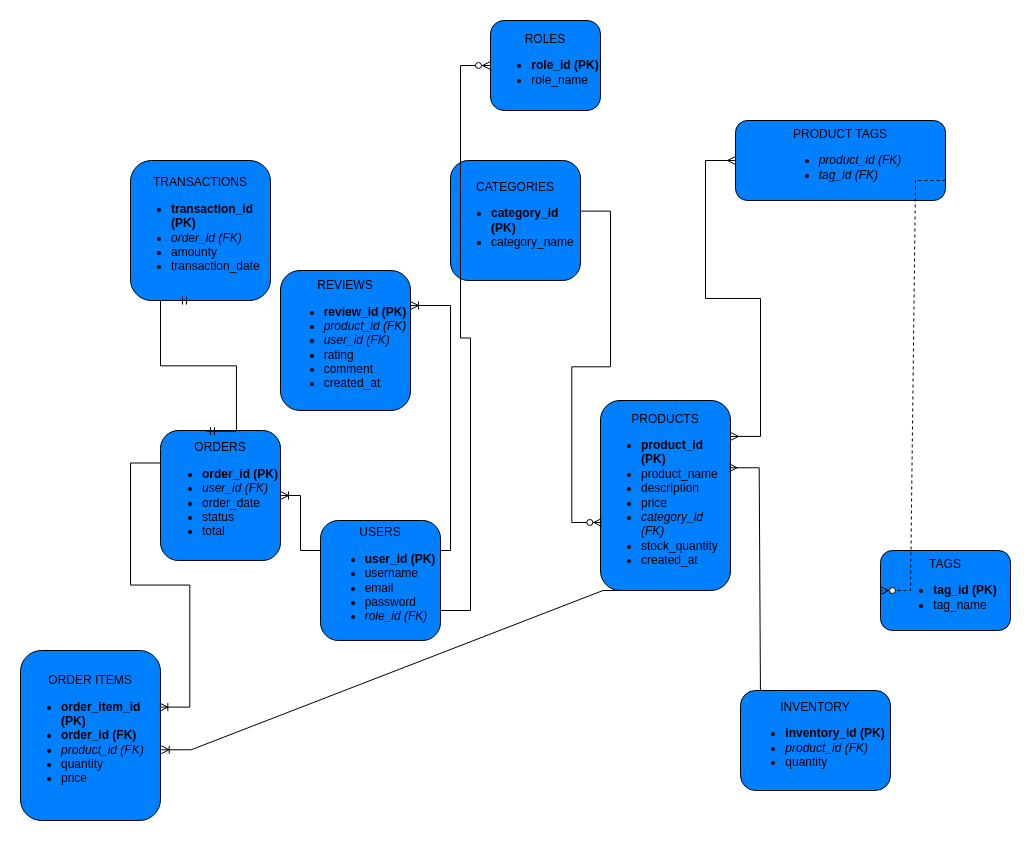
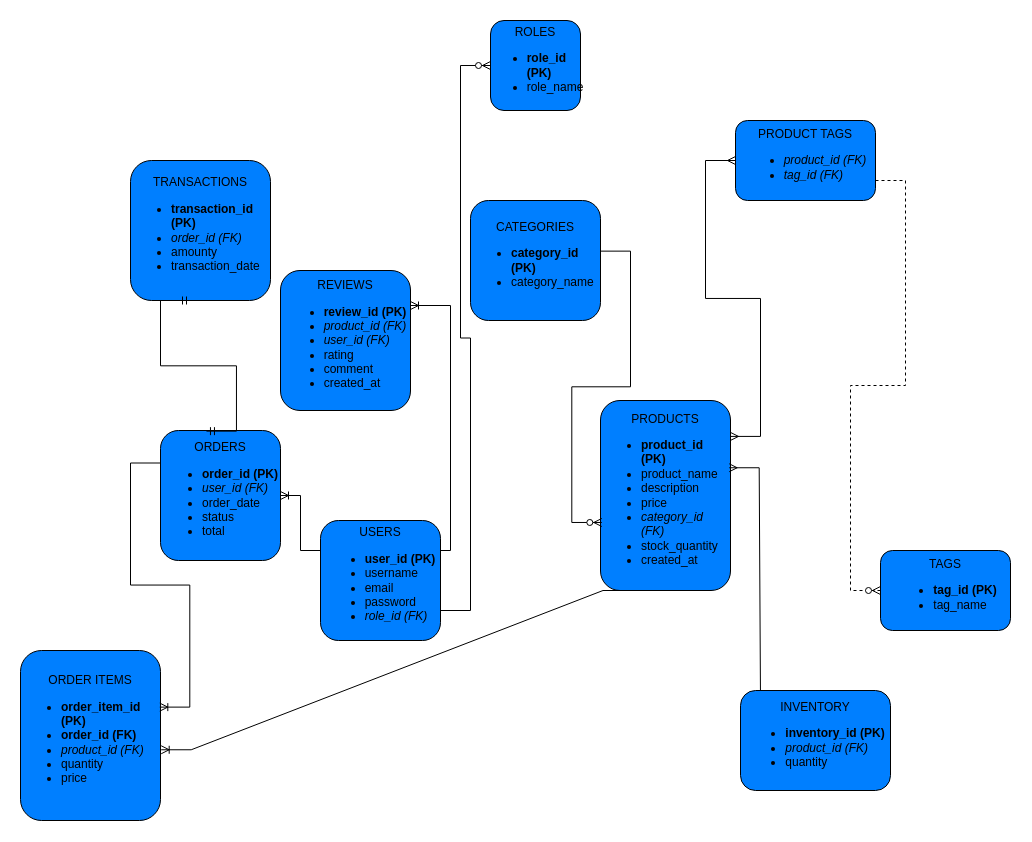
  <mxCell id="0" />
  <mxCell id="1" parent="0" />
  <mxCell id="2" value="ORDERS&lt;div&gt;&lt;ul&gt;&lt;li style=&quot;text-align: left;&quot;&gt;&lt;b&gt;order_id (PK)&lt;/b&gt;&lt;br&gt;&lt;/li&gt;&lt;li style=&quot;text-align: left;&quot;&gt;&lt;i&gt;user_id (FK)&lt;/i&gt;&lt;br&gt;&lt;/li&gt;&lt;li style=&quot;text-align: left;&quot;&gt;order_date&lt;br&gt;&lt;/li&gt;&lt;li style=&quot;text-align: left;&quot;&gt;status&lt;br&gt;&lt;/li&gt;&lt;li style=&quot;text-align: left;&quot;&gt;total&lt;br&gt;&lt;/li&gt;&lt;/ul&gt;&lt;/div&gt;" style="rounded=1;whiteSpace=wrap;html=1;align=center;fillColor=#007FFF;" parent="1" vertex="1"><mxGeometry x="160" y="430" width="120" height="130" as="geometry" /></mxCell>
  <mxCell id="3" value="" style="edgeStyle=orthogonalEdgeStyle;fontSize=12;html=1;endArrow=ERoneToMany;rounded=0;exitX=1;exitY=0.25;exitDx=0;exitDy=0;entryX=1;entryY=0.25;entryDx=0;entryDy=0;" parent="1" source="4" target="9" edge="1"><mxGeometry width="100" height="100" relative="1" as="geometry"><mxPoint x="580" y="660" as="sourcePoint" /><mxPoint x="540" y="420" as="targetPoint" /></mxGeometry></mxCell>
  <mxCell id="4" value="USERS&lt;div&gt;&lt;ul&gt;&lt;li style=&quot;text-align: left;&quot;&gt;&lt;b&gt;user_id (PK)&lt;/b&gt;&lt;br&gt;&lt;/li&gt;&lt;li style=&quot;text-align: left;&quot;&gt;username&lt;br&gt;&lt;/li&gt;&lt;li style=&quot;text-align: left;&quot;&gt;email&lt;br&gt;&lt;/li&gt;&lt;li style=&quot;text-align: left;&quot;&gt;password&lt;br&gt;&lt;/li&gt;&lt;li style=&quot;text-align: left;&quot;&gt;&lt;i&gt;role_id (FK)&lt;/i&gt;&lt;br&gt;&lt;/li&gt;&lt;/ul&gt;&lt;/div&gt;" style="rounded=1;whiteSpace=wrap;html=1;align=center;fillColor=#007FFF;" parent="1" vertex="1"><mxGeometry x="320" y="520" width="120" height="120" as="geometry" /></mxCell>
- <mxCell id="5" value="ROLES&lt;div&gt;&lt;ul&gt;&lt;li style=&quot;text-align: left;&quot;&gt;&lt;b&gt;role_id (PK)&lt;br&gt;&lt;/b&gt;&lt;/li&gt;&lt;li style=&quot;text-align: left;&quot;&gt;role_name&lt;/li&gt;&lt;/ul&gt;&lt;/div&gt;" style="rounded=1;whiteSpace=wrap;html=1;align=center;fillColor=#007FFF;" parent="1" vertex="1"><mxGeometry x="490" y="20" width="110" height="90" as="geometry" /></mxCell>
+ <mxCell id="5" value="ROLES&lt;div&gt;&lt;ul&gt;&lt;li style=&quot;text-align: left;&quot;&gt;&lt;b&gt;role_id (PK)&lt;br&gt;&lt;/b&gt;&lt;/li&gt;&lt;li style=&quot;text-align: left;&quot;&gt;role_name&lt;/li&gt;&lt;/ul&gt;&lt;/div&gt;" style="rounded=1;whiteSpace=wrap;html=1;align=center;fillColor=#007FFF;" parent="1" vertex="1"><mxGeometry x="490" y="20" width="90" height="90" as="geometry" /></mxCell>
  <mxCell id="6" value="PRODUCTS&lt;div&gt;&lt;ul&gt;&lt;li style=&quot;text-align: left;&quot;&gt;&lt;b&gt;product_id (PK)&lt;br&gt;&lt;/b&gt;&lt;/li&gt;&lt;li style=&quot;text-align: left;&quot;&gt;product_name&lt;br&gt;&lt;/li&gt;&lt;li style=&quot;text-align: left;&quot;&gt;description&lt;br&gt;&lt;/li&gt;&lt;li style=&quot;text-align: left;&quot;&gt;price&lt;br&gt;&lt;/li&gt;&lt;li style=&quot;text-align: left;&quot;&gt;&lt;i&gt;category_id (FK)&lt;/i&gt;&lt;br&gt;&lt;/li&gt;&lt;li style=&quot;text-align: left;&quot;&gt;stock_quantity&lt;br&gt;&lt;/li&gt;&lt;li style=&quot;text-align: left;&quot;&gt;created_at&lt;br&gt;&lt;/li&gt;&lt;/ul&gt;&lt;/div&gt;" style="rounded=1;whiteSpace=wrap;html=1;align=center;fillColor=#007FFF;" parent="1" vertex="1"><mxGeometry x="600" y="400" width="130" height="190" as="geometry" /></mxCell>
- <mxCell id="7" value="CATEGORIES&lt;div&gt;&lt;ul&gt;&lt;li style=&quot;text-align: left;&quot;&gt;&lt;b&gt;category_id (PK)&lt;br&gt;&lt;/b&gt;&lt;/li&gt;&lt;li style=&quot;text-align: left;&quot;&gt;category_name&lt;br&gt;&lt;/li&gt;&lt;/ul&gt;&lt;/div&gt;" style="rounded=1;whiteSpace=wrap;html=1;align=center;fillColor=#007FFF;" parent="1" vertex="1"><mxGeometry x="450" y="160" width="130" height="120" as="geometry" /></mxCell>
+ <mxCell id="7" value="CATEGORIES&lt;div&gt;&lt;ul&gt;&lt;li style=&quot;text-align: left;&quot;&gt;&lt;b&gt;category_id (PK)&lt;br&gt;&lt;/b&gt;&lt;/li&gt;&lt;li style=&quot;text-align: left;&quot;&gt;category_name&lt;br&gt;&lt;/li&gt;&lt;/ul&gt;&lt;/div&gt;" style="rounded=1;whiteSpace=wrap;html=1;align=center;fillColor=#007FFF;" parent="1" vertex="1"><mxGeometry x="470" y="200" width="130" height="120" as="geometry" /></mxCell>
  <mxCell id="8" value="TAGS&lt;div&gt;&lt;ul&gt;&lt;li style=&quot;text-align: left;&quot;&gt;&lt;b&gt;tag_id (PK)&lt;/b&gt;&lt;br&gt;&lt;/li&gt;&lt;li style=&quot;text-align: left;&quot;&gt;tag_name&lt;br&gt;&lt;/li&gt;&lt;/ul&gt;&lt;/div&gt;" style="rounded=1;whiteSpace=wrap;html=1;align=center;fillColor=#007FFF;" parent="1" vertex="1"><mxGeometry x="880" y="550" width="130" height="80" as="geometry" /></mxCell>
  <mxCell id="9" value="REVIEWS&lt;div&gt;&lt;ul&gt;&lt;li style=&quot;text-align: left;&quot;&gt;&lt;b&gt;review_id (PK)&lt;/b&gt;&lt;br&gt;&lt;/li&gt;&lt;li style=&quot;text-align: left;&quot;&gt;&lt;i&gt;product_id (FK)&lt;/i&gt;&lt;br&gt;&lt;/li&gt;&lt;li style=&quot;text-align: left;&quot;&gt;&lt;i&gt;user_id (FK)&lt;/i&gt;&lt;br&gt;&lt;/li&gt;&lt;li style=&quot;text-align: left;&quot;&gt;rating&lt;br&gt;&lt;/li&gt;&lt;li style=&quot;text-align: left;&quot;&gt;comment&lt;br&gt;&lt;/li&gt;&lt;li style=&quot;text-align: left;&quot;&gt;created_at&lt;br&gt;&lt;/li&gt;&lt;/ul&gt;&lt;/div&gt;" style="rounded=1;whiteSpace=wrap;html=1;align=center;fillColor=#007FFF;" parent="1" vertex="1"><mxGeometry x="280" y="270" width="130" height="140" as="geometry" /></mxCell>
  <mxCell id="10" value="ORDER ITEMS&lt;div&gt;&lt;ul&gt;&lt;li style=&quot;text-align: left;&quot;&gt;&lt;b&gt;order_item_id (PK)&lt;/b&gt;&lt;br&gt;&lt;/li&gt;&lt;li style=&quot;text-align: left;&quot;&gt;&lt;span style=&quot;background-color: initial;&quot;&gt;&lt;b&gt;order_id (FK)&lt;/b&gt;&lt;/span&gt;&lt;/li&gt;&lt;li style=&quot;text-align: left;&quot;&gt;&lt;i&gt;product_id (FK)&lt;/i&gt;&lt;br&gt;&lt;/li&gt;&lt;li style=&quot;text-align: left;&quot;&gt;quantity&lt;br&gt;&lt;/li&gt;&lt;li style=&quot;text-align: left;&quot;&gt;price&lt;br&gt;&lt;/li&gt;&lt;/ul&gt;&lt;/div&gt;" style="rounded=1;whiteSpace=wrap;html=1;align=center;fillColor=#007FFF;" parent="1" vertex="1"><mxGeometry x="20" y="650" width="140" height="170" as="geometry" /></mxCell>
  <mxCell id="11" value="INVENTORY&lt;div&gt;&lt;ul&gt;&lt;li style=&quot;text-align: left;&quot;&gt;&lt;b&gt;inventory_id (PK)&lt;/b&gt;&lt;br&gt;&lt;/li&gt;&lt;li style=&quot;text-align: left;&quot;&gt;&lt;i&gt;product_id (FK)&lt;/i&gt;&lt;br&gt;&lt;/li&gt;&lt;li style=&quot;text-align: left;&quot;&gt;quantity&lt;/li&gt;&lt;/ul&gt;&lt;/div&gt;" style="rounded=1;whiteSpace=wrap;html=1;align=center;fillColor=#007FFF;" parent="1" vertex="1"><mxGeometry x="740" y="690" width="150" height="100" as="geometry" /></mxCell>
  <mxCell id="12" value="TRANSACTIONS&lt;div&gt;&lt;ul&gt;&lt;li style=&quot;text-align: left;&quot;&gt;&lt;b&gt;transaction_id (PK)&lt;/b&gt;&lt;br&gt;&lt;/li&gt;&lt;li style=&quot;text-align: left;&quot;&gt;&lt;i&gt;order_id (FK)&lt;/i&gt;&lt;br&gt;&lt;/li&gt;&lt;li style=&quot;text-align: left;&quot;&gt;&lt;span class=&quot;hljs-deletion&quot;&gt;amounty&lt;/span&gt;&lt;/li&gt;&lt;li style=&quot;text-align: left;&quot;&gt;&lt;span class=&quot;hljs-deletion&quot;&gt;transaction_date&lt;br&gt;&lt;/span&gt;&lt;/li&gt;&lt;/ul&gt;&lt;/div&gt;" style="rounded=1;whiteSpace=wrap;html=1;align=center;fillColor=#007FFF;" parent="1" vertex="1"><mxGeometry x="130" y="160" width="140" height="140" as="geometry" /></mxCell>
- <mxCell id="13" value="PRODUCT TAGS&lt;div&gt;&lt;ul&gt;&lt;li style=&quot;text-align: left;&quot;&gt;&lt;i&gt;product_id (FK)&lt;/i&gt;&lt;br&gt;&lt;/li&gt;&lt;li style=&quot;text-align: left;&quot;&gt;&lt;i&gt;tag_id (FK)&lt;/i&gt;&lt;br&gt;&lt;/li&gt;&lt;/ul&gt;&lt;/div&gt;" style="rounded=1;whiteSpace=wrap;html=1;align=center;fillColor=#007FFF;" parent="1" vertex="1"><mxGeometry x="735" y="120" width="210" height="80" as="geometry" /></mxCell>
+ <mxCell id="13" value="PRODUCT TAGS&lt;div&gt;&lt;ul&gt;&lt;li style=&quot;text-align: left;&quot;&gt;&lt;i&gt;product_id (FK)&lt;/i&gt;&lt;br&gt;&lt;/li&gt;&lt;li style=&quot;text-align: left;&quot;&gt;&lt;i&gt;tag_id (FK)&lt;/i&gt;&lt;br&gt;&lt;/li&gt;&lt;/ul&gt;&lt;/div&gt;" style="rounded=1;whiteSpace=wrap;html=1;align=center;fillColor=#007FFF;" parent="1" vertex="1"><mxGeometry x="735" y="120" width="140" height="80" as="geometry" /></mxCell>
  <mxCell id="14" value="" style="edgeStyle=entityRelationEdgeStyle;fontSize=12;html=1;endArrow=ERzeroToMany;endFill=1;rounded=0;exitX=1;exitY=0.75;exitDx=0;exitDy=0;entryX=0;entryY=0.5;entryDx=0;entryDy=0;" parent="1" source="4" target="5" edge="1"><mxGeometry width="100" height="100" relative="1" as="geometry"><mxPoint x="613.36" y="674.36" as="sourcePoint" /><mxPoint x="620" y="370" as="targetPoint" /><Array as="points"><mxPoint x="550" y="534" /><mxPoint x="550" y="535" /></Array></mxGeometry></mxCell>
  <mxCell id="15" value="" style="edgeStyle=entityRelationEdgeStyle;fontSize=12;html=1;endArrow=ERzeroToMany;endFill=1;rounded=0;exitX=1;exitY=0.422;exitDx=0;exitDy=0;exitPerimeter=0;entryX=0.01;entryY=0.642;entryDx=0;entryDy=0;entryPerimeter=0;" parent="1" source="7" target="6" edge="1"><mxGeometry width="100" height="100" relative="1" as="geometry"><mxPoint x="570" y="750" as="sourcePoint" /><mxPoint x="620" y="610" as="targetPoint" /></mxGeometry></mxCell>
  <mxCell id="16" value="" style="edgeStyle=entityRelationEdgeStyle;fontSize=12;html=1;endArrow=ERmany;startArrow=ERmany;rounded=0;entryX=0;entryY=0.5;entryDx=0;entryDy=0;exitX=1;exitY=0.189;exitDx=0;exitDy=0;exitPerimeter=0;" parent="1" source="6" target="13" edge="1"><mxGeometry width="100" height="100" relative="1" as="geometry"><mxPoint x="710" y="620" as="sourcePoint" /><mxPoint x="810" y="520" as="targetPoint" /><Array as="points"><mxPoint x="760" y="630" /><mxPoint x="760" y="630" /></Array></mxGeometry></mxCell>
  <mxCell id="17" value="" style="edgeStyle=entityRelationEdgeStyle;fontSize=12;html=1;endArrow=ERzeroToMany;endFill=1;rounded=0;entryX=0;entryY=0.5;entryDx=0;entryDy=0;exitX=1;exitY=0.75;exitDx=0;exitDy=0;dashed=1;" parent="1" source="13" target="8" edge="1"><mxGeometry width="100" height="100" relative="1" as="geometry"><mxPoint x="710" y="620" as="sourcePoint" /><mxPoint x="810" y="520" as="targetPoint" /></mxGeometry></mxCell>
  <mxCell id="18" value="" style="edgeStyle=elbowEdgeStyle;fontSize=12;html=1;endArrow=ERoneToMany;rounded=0;entryX=1;entryY=0.5;entryDx=0;entryDy=0;exitX=0;exitY=0.25;exitDx=0;exitDy=0;" parent="1" source="4" target="2" edge="1"><mxGeometry width="100" height="100" relative="1" as="geometry"><mxPoint x="500" y="660" as="sourcePoint" /><mxPoint x="297" y="588" as="targetPoint" /></mxGeometry></mxCell>
  <mxCell id="19" value="" style="edgeStyle=entityRelationEdgeStyle;fontSize=12;html=1;endArrow=ERoneToMany;rounded=0;entryX=0.995;entryY=0.333;entryDx=0;entryDy=0;entryPerimeter=0;exitX=0;exitY=0.25;exitDx=0;exitDy=0;" parent="1" source="2" target="10" edge="1"><mxGeometry width="100" height="100" relative="1" as="geometry"><mxPoint x="180" y="860" as="sourcePoint" /><mxPoint x="280" y="760" as="targetPoint" /></mxGeometry></mxCell>
  <mxCell id="20" value="" style="edgeStyle=entityRelationEdgeStyle;fontSize=12;html=1;endArrow=ERoneToMany;rounded=0;entryX=1.005;entryY=0.584;entryDx=0;entryDy=0;entryPerimeter=0;exitX=0.25;exitY=1;exitDx=0;exitDy=0;" parent="1" source="6" target="10" edge="1"><mxGeometry width="100" height="100" relative="1" as="geometry"><mxPoint x="740" y="650" as="sourcePoint" /><mxPoint x="400" y="850" as="targetPoint" /></mxGeometry></mxCell>
  <mxCell id="21" value="" style="edgeStyle=entityRelationEdgeStyle;fontSize=12;html=1;endArrow=ERmany;rounded=0;entryX=0.99;entryY=0.354;entryDx=0;entryDy=0;exitX=0.333;exitY=0;exitDx=0;exitDy=0;exitPerimeter=0;entryPerimeter=0;" parent="1" source="11" target="6" edge="1"><mxGeometry width="100" height="100" relative="1" as="geometry"><mxPoint x="460" y="780" as="sourcePoint" /><mxPoint x="560" y="680" as="targetPoint" /><Array as="points"><mxPoint x="710" y="700" /></Array></mxGeometry></mxCell>
  <mxCell id="22" value="" style="edgeStyle=entityRelationEdgeStyle;fontSize=12;html=1;endArrow=ERmandOne;startArrow=ERmandOne;rounded=0;exitX=0.383;exitY=0.005;exitDx=0;exitDy=0;exitPerimeter=0;" parent="1" source="2" edge="1"><mxGeometry width="100" height="100" relative="1" as="geometry"><mxPoint x="210" y="420" as="sourcePoint" /><mxPoint x="190" y="300" as="targetPoint" /></mxGeometry></mxCell>
